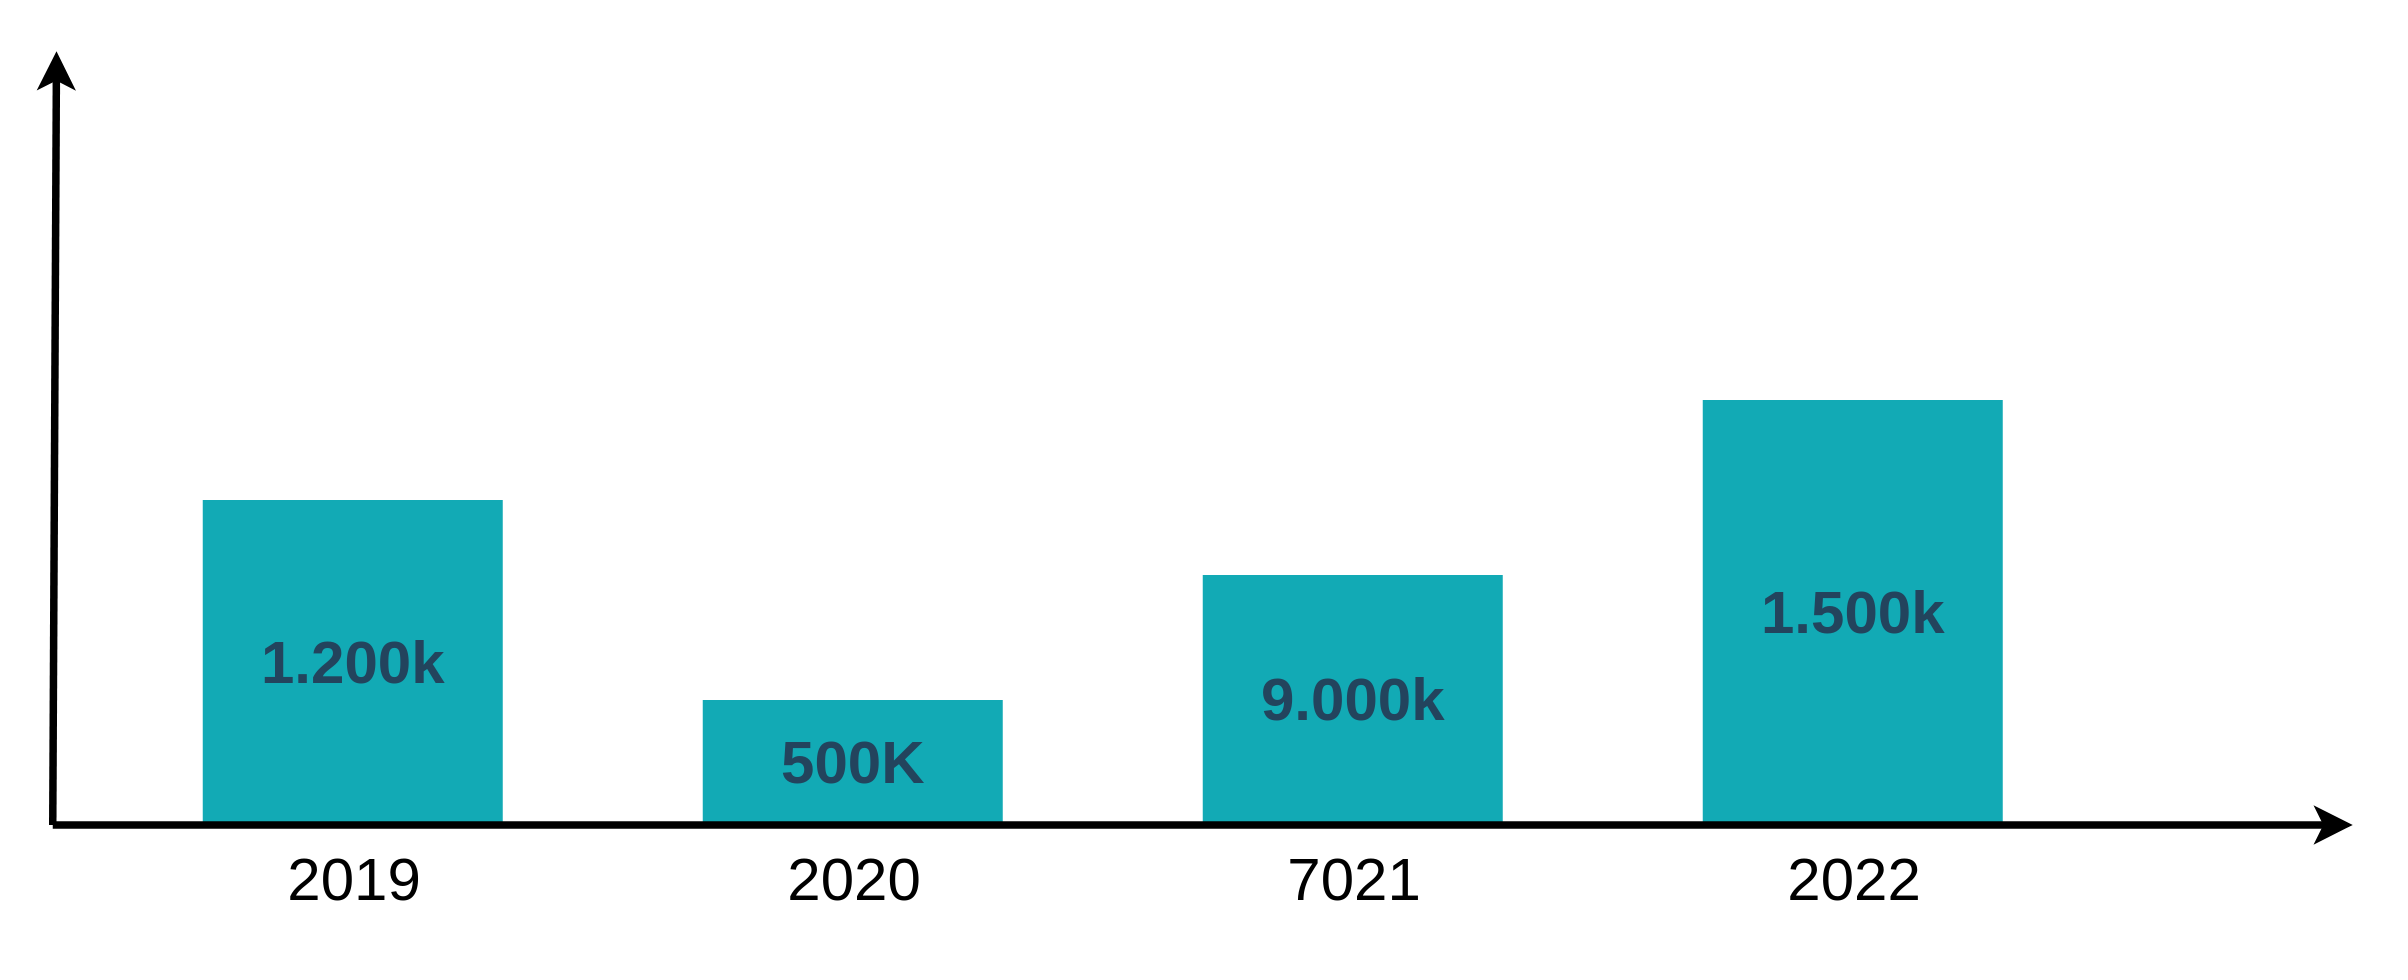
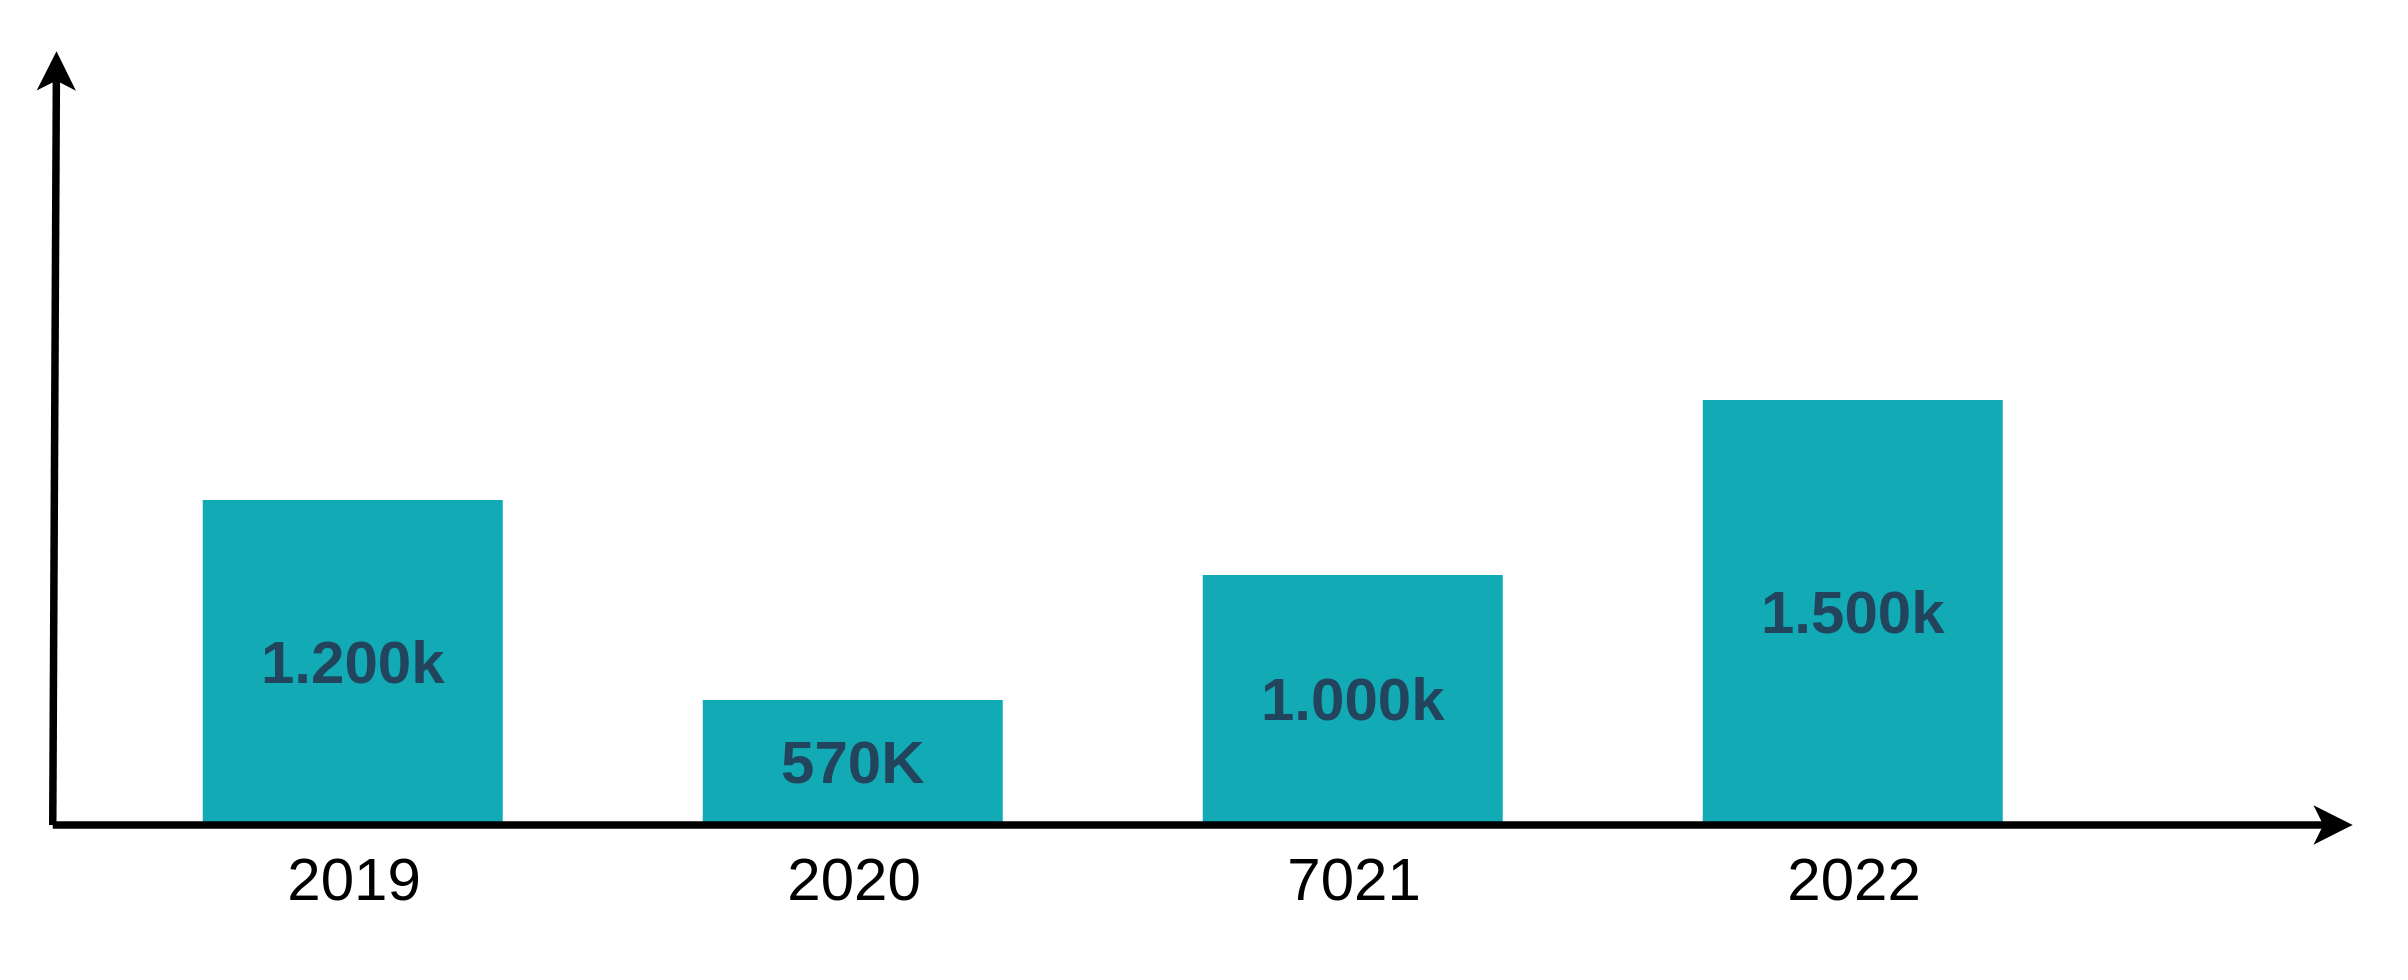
  <mxCell id="0" />
  <mxCell id="1" parent="0" />
  <mxCell id="2" value="&lt;b&gt;&lt;font style=&quot;font-size: 24px;&quot;&gt;1.200k&lt;/font&gt;&lt;/b&gt;" style="whiteSpace=wrap;fillColor=#12AAB5;gradientColor=none;gradientDirection=east;strokeColor=none;html=1;fontColor=#23445d;" parent="1" vertex="1"><mxGeometry x="80.5" y="199.5" width="120" height="130" as="geometry" /></mxCell>
- <mxCell id="3" value="&lt;b&gt;&lt;font style=&quot;font-size: 24px;&quot;&gt;500K&lt;/font&gt;&lt;/b&gt;" style="whiteSpace=wrap;fillColor=#12AAB5;gradientColor=none;gradientDirection=east;strokeColor=none;html=1;fontColor=#23445d;" parent="1" vertex="1"><mxGeometry x="280.5" y="279.5" width="120" height="50.0" as="geometry" /></mxCell>
- <mxCell id="4" value="&lt;b&gt;&lt;font style=&quot;font-size: 24px;&quot;&gt;9.000k&lt;/font&gt;&lt;/b&gt;" style="whiteSpace=wrap;fillColor=#12AAB5;gradientColor=none;gradientDirection=east;strokeColor=none;html=1;fontColor=#23445d;" parent="1" vertex="1"><mxGeometry x="480.5" y="229.5" width="120" height="100" as="geometry" /></mxCell>
+ <mxCell id="3" value="&lt;b&gt;&lt;font style=&quot;font-size: 24px;&quot;&gt;570K&lt;/font&gt;&lt;/b&gt;" style="whiteSpace=wrap;fillColor=#12AAB5;gradientColor=none;gradientDirection=east;strokeColor=none;html=1;fontColor=#23445d;" parent="1" vertex="1"><mxGeometry x="280.5" y="279.5" width="120" height="50.0" as="geometry" /></mxCell>
+ <mxCell id="4" value="&lt;b&gt;&lt;font style=&quot;font-size: 24px;&quot;&gt;1.000k&lt;/font&gt;&lt;/b&gt;" style="whiteSpace=wrap;fillColor=#12AAB5;gradientColor=none;gradientDirection=east;strokeColor=none;html=1;fontColor=#23445d;" parent="1" vertex="1"><mxGeometry x="480.5" y="229.5" width="120" height="100" as="geometry" /></mxCell>
  <mxCell id="5" value="&lt;b&gt;&lt;font style=&quot;font-size: 24px;&quot;&gt;1.500k&lt;/font&gt;&lt;/b&gt;" style="whiteSpace=wrap;fillColor=#12AAB5;gradientColor=none;gradientDirection=east;strokeColor=none;html=1;fontColor=#23445d;" parent="1" vertex="1"><mxGeometry x="680.5" y="159.5" width="120" height="170" as="geometry" /></mxCell>
  <mxCell id="6" value="" style="edgeStyle=none;html=1;fontColor=#000000;strokeWidth=3;strokeColor=#000000;" parent="1" edge="1"><mxGeometry width="100" height="100" relative="1" as="geometry"><mxPoint x="20.5" y="329.5" as="sourcePoint" /><mxPoint x="22" y="20" as="targetPoint" /></mxGeometry></mxCell>
  <mxCell id="7" value="" style="edgeStyle=none;html=1;fontColor=#000000;strokeWidth=3;strokeColor=#000000;" parent="1" edge="1"><mxGeometry width="100" height="100" relative="1" as="geometry"><mxPoint x="20.5" y="329.5" as="sourcePoint" /><mxPoint x="940.5" y="329.5" as="targetPoint" /></mxGeometry></mxCell>
  <mxCell id="8" value="&lt;font style=&quot;font-size: 24px;&quot;&gt;2019&lt;/font&gt;" style="text;spacingTop=-5;align=center;verticalAlign=middle;fontStyle=0;html=1;fontSize=18;points=[];strokeColor=none;" parent="1" vertex="1"><mxGeometry x="80.5" y="339.5" width="120" height="30" as="geometry" /></mxCell>
  <mxCell id="9" value="&lt;font style=&quot;font-size: 24px;&quot;&gt;2020&lt;/font&gt;" style="text;spacingTop=-5;align=center;verticalAlign=middle;fontStyle=0;html=1;fontSize=18;points=[];strokeColor=none;" parent="1" vertex="1"><mxGeometry x="280.5" y="339.5" width="120" height="30" as="geometry" /></mxCell>
  <mxCell id="10" value="&lt;font style=&quot;font-size: 24px;&quot;&gt;7021&lt;/font&gt;" style="text;spacingTop=-5;align=center;verticalAlign=middle;fontStyle=0;html=1;fontSize=18;points=[];strokeColor=none;" parent="1" vertex="1"><mxGeometry x="480.5" y="339.5" width="120" height="30" as="geometry" /></mxCell>
  <mxCell id="11" value="&lt;font style=&quot;font-size: 24px;&quot;&gt;2022&lt;/font&gt;" style="text;spacingTop=-5;align=center;verticalAlign=middle;fontStyle=0;html=1;fontSize=18;points=[];strokeColor=none;" parent="1" vertex="1"><mxGeometry x="680.5" y="339.5" width="120" height="30" as="geometry" /></mxCell>
